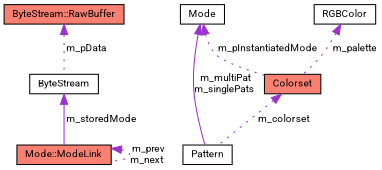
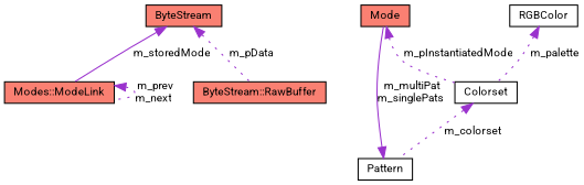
  digraph {
    fontname=Roboto
    node [color=black fillcolor=salmon fontname=Roboto fontsize=10 shape=record style=filled]
    edge [color=darkorchid3 dir=back fontname=Roboto fontsize=10 labelfontname=Helvetica labelfontsize=10 style=dotted]
-   n1 [fontcolor=black height=0.2 label="Mode::ModeLink" width=0.4]
-   n2 [fillcolor=white height=0.2 label=Mode width=0.4]
-   n3 [height=0.2 label=Colorset width=0.4]
+   n1 [fontcolor=black height=0.2 label="Modes::ModeLink" width=0.4]
+   n2 [height=0.2 label=Mode width=0.4]
+   n3 [fillcolor=white height=0.2 label=Colorset width=0.4]
    n4 [fillcolor=white height=0.2 label=Pattern width=0.4]
    n5 [fillcolor=white height=0.2 label=RGBColor width=0.4]
-   n6 [fillcolor=white height=0.2 label=ByteStream width=0.4]
+   n6 [height=0.2 label=ByteStream width=0.4]
    n7 [height=0.2 label="ByteStream::RawBuffer" width=0.4]
    n1 -> n1 [label=" m_prev\nm_next"]
    n2 -> n3 [label=" m_pInstantiatedMode"]
    n3 -> n4 [label=" m_colorset"]
-   n2 -> n4 [label=" m_multiPat\nm_singlePats" style=solid]
+   n4 -> n2 [label=" m_multiPat\nm_singlePats" style=solid]
    n5 -> n3 [label=" m_palette"]
    n6 -> n1 [label=" m_storedMode" style=solid]
-   n7 -> n6 [label=" m_pData"]
+   n6 -> n7 [label=" m_pData"]
  }
